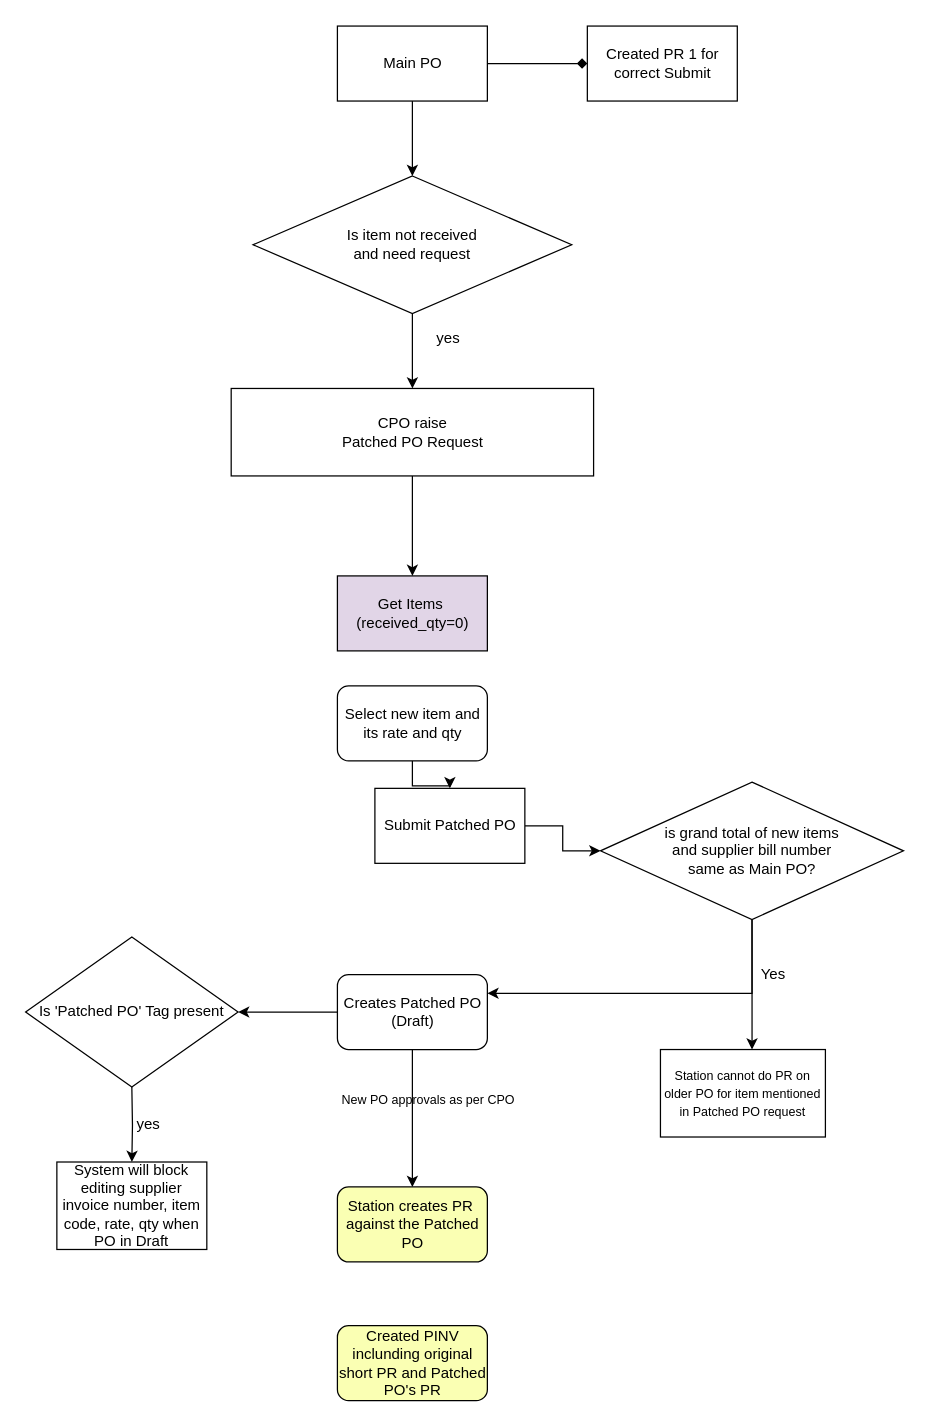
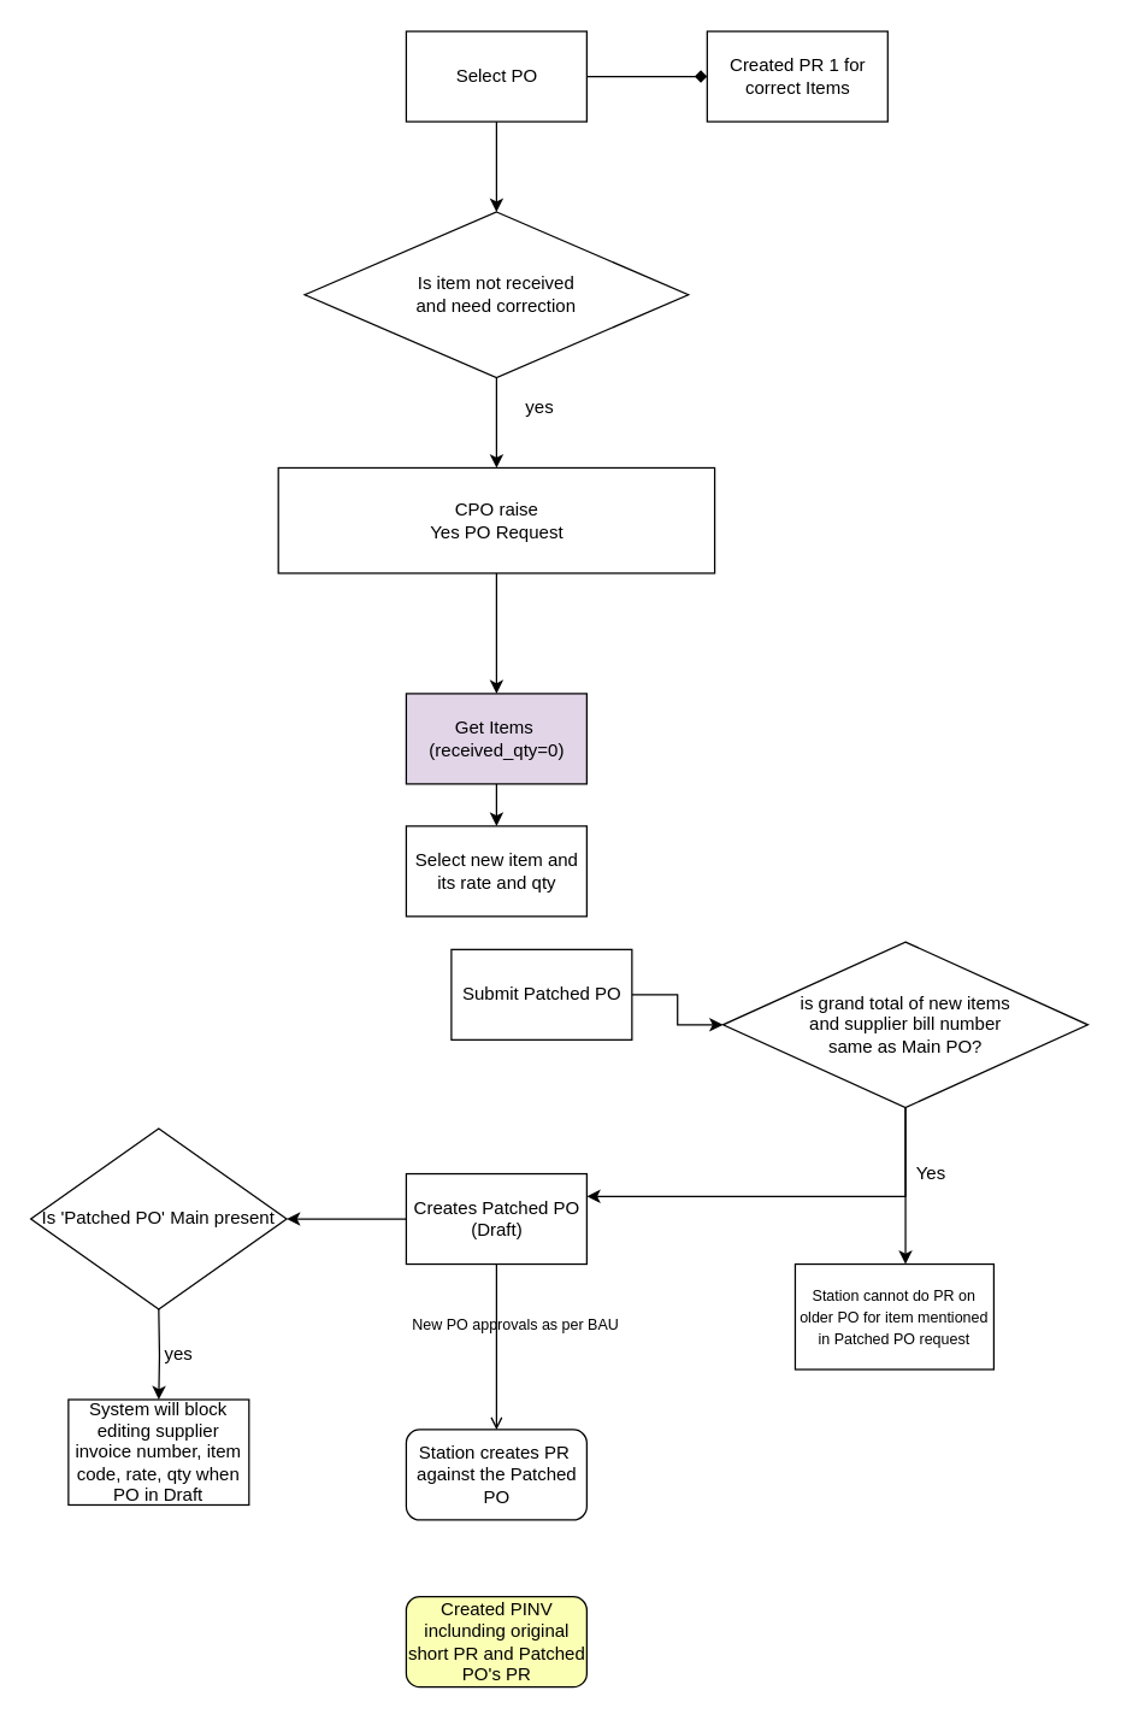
  <mxCell id="0" />
  <mxCell id="1" parent="0" />
  <mxCell id="2" style="edgeStyle=orthogonalEdgeStyle;rounded=0;orthogonalLoop=1;jettySize=auto;html=1;exitX=0.5;exitY=1;exitDx=0;exitDy=0;" parent="1" edge="1"><mxGeometry relative="1" as="geometry"><mxPoint x="678" y="630" as="sourcePoint" /><mxPoint x="678" y="630" as="targetPoint" /></mxGeometry></mxCell>
  <mxCell id="3" value="" style="edgeStyle=orthogonalEdgeStyle;rounded=0;orthogonalLoop=1;jettySize=auto;html=1;" edge="1" parent="1" source="4" target="16"><mxGeometry relative="1" as="geometry" /></mxCell>
  <mxCell id="4" value="Submit Patched PO&lt;br&gt;" style="whiteSpace=wrap;html=1;rounded=0;" parent="1" vertex="1"><mxGeometry x="299.5" y="630" width="120" height="60" as="geometry" /></mxCell>
  <mxCell id="5" value="" style="edgeStyle=orthogonalEdgeStyle;rounded=0;orthogonalLoop=1;jettySize=auto;html=1;" edge="1" parent="1" source="6" target="9"><mxGeometry relative="1" as="geometry" /></mxCell>
- <mxCell id="6" value="&lt;span&gt;CPO raise &lt;br&gt;Patched PO Request&lt;/span&gt;" style="whiteSpace=wrap;html=1;rounded=0;" parent="1" vertex="1"><mxGeometry x="184.5" y="310" width="290" height="70" as="geometry" /></mxCell>
+ <mxCell id="6" value="&lt;span&gt;CPO raise &lt;br&gt;Yes PO Request&lt;/span&gt;" style="whiteSpace=wrap;html=1;rounded=0;" parent="1" vertex="1"><mxGeometry x="184.5" y="310" width="290" height="70" as="geometry" /></mxCell>
  <mxCell id="7" value="&lt;span style=&quot;color: rgba(0 , 0 , 0 , 0) ; font-family: monospace ; font-size: 0px&quot;&gt;C&lt;/span&gt;" style="text;html=1;align=center;verticalAlign=middle;resizable=0;points=[];autosize=1;strokeColor=none;fillColor=none;" parent="1" vertex="1"><mxGeometry x="401" y="448" width="20" height="20" as="geometry" /></mxCell>
+ <mxCell id="8" value="" style="edgeStyle=orthogonalEdgeStyle;rounded=0;orthogonalLoop=1;jettySize=auto;html=1;" edge="1" parent="1" source="9" target="13"><mxGeometry relative="1" as="geometry" /></mxCell>
  <mxCell id="9" value="&amp;nbsp;Get Items&amp;nbsp;&amp;nbsp;&lt;br&gt;(received_qty=0)" style="whiteSpace=wrap;html=1;rounded=0;fillColor=#e1d5e7;" parent="1" vertex="1"><mxGeometry x="269.5" y="460" width="120" height="60" as="geometry" /></mxCell>
  <mxCell id="10" value="" style="edgeStyle=orthogonalEdgeStyle;rounded=0;orthogonalLoop=1;jettySize=auto;html=1;" edge="1" parent="1" source="11" target="6"><mxGeometry relative="1" as="geometry" /></mxCell>
- <mxCell id="11" value="Is item not received &lt;br&gt;and need request&lt;br&gt;" style="rhombus;whiteSpace=wrap;html=1;" parent="1" vertex="1"><mxGeometry x="202" y="140" width="255" height="110" as="geometry" /></mxCell>
- <mxCell id="12" value="" style="edgeStyle=orthogonalEdgeStyle;rounded=0;orthogonalLoop=1;jettySize=auto;html=1;" edge="1" parent="1" source="13" target="4"><mxGeometry relative="1" as="geometry" /></mxCell>
- <mxCell id="13" value="Select new item and its rate and qty" style="rounded=1;whiteSpace=wrap;html=1;" parent="1" vertex="1"><mxGeometry x="269.5" y="548" width="120" height="60" as="geometry" /></mxCell>
+ <mxCell id="11" value="Is item not received &lt;br&gt;and need correction&lt;br&gt;" style="rhombus;whiteSpace=wrap;html=1;" parent="1" vertex="1"><mxGeometry x="202" y="140" width="255" height="110" as="geometry" /></mxCell>
+ <mxCell id="13" value="Select new item and its rate and qty" style="whiteSpace=wrap;html=1;rounded=0;" parent="1" vertex="1"><mxGeometry x="269.5" y="548" width="120" height="60" as="geometry" /></mxCell>
  <mxCell id="14" value="" style="edgeStyle=orthogonalEdgeStyle;rounded=0;orthogonalLoop=1;jettySize=auto;html=1;entryX=1;entryY=0.25;entryDx=0;entryDy=0;exitX=0.5;exitY=1;exitDx=0;exitDy=0;" edge="1" parent="1" source="16" target="19"><mxGeometry relative="1" as="geometry"><mxPoint x="601" y="740" as="sourcePoint" /><mxPoint x="601.3" y="829" as="targetPoint" /><Array as="points"><mxPoint x="601" y="794" /></Array></mxGeometry></mxCell>
  <mxCell id="15" value="" style="edgeStyle=orthogonalEdgeStyle;rounded=0;orthogonalLoop=1;jettySize=auto;html=1;" edge="1" parent="1" source="16" target="27"><mxGeometry relative="1" as="geometry"><Array as="points"><mxPoint x="601" y="810" /><mxPoint x="601" y="810" /></Array></mxGeometry></mxCell>
  <mxCell id="16" value="is grand total of new items&lt;br&gt;&amp;nbsp;and supplier bill number&amp;nbsp;&lt;br&gt;same as Main PO?" style="rhombus;whiteSpace=wrap;html=1;" parent="1" vertex="1"><mxGeometry x="480" y="625" width="242.5" height="110" as="geometry" /></mxCell>
  <mxCell id="17" value="" style="edgeStyle=orthogonalEdgeStyle;rounded=0;orthogonalLoop=1;jettySize=auto;html=1;" edge="1" parent="1" source="19"><mxGeometry relative="1" as="geometry"><mxPoint x="190" y="809" as="targetPoint" /></mxGeometry></mxCell>
- <mxCell id="18" value="" style="edgeStyle=orthogonalEdgeStyle;rounded=0;orthogonalLoop=1;jettySize=auto;html=1;" edge="1" parent="1" source="19" target="20"><mxGeometry relative="1" as="geometry" /></mxCell>
- <mxCell id="19" value="Creates Patched PO (Draft)" style="rounded=1;whiteSpace=wrap;html=1;" parent="1" vertex="1"><mxGeometry x="269.5" y="779" width="120" height="60" as="geometry" /></mxCell>
- <mxCell id="20" value="Station creates PR&amp;nbsp; against the Patched PO" style="rounded=1;whiteSpace=wrap;html=1;fillColor=#faffb3;" parent="1" vertex="1"><mxGeometry x="269.5" y="949" width="120" height="60" as="geometry" /></mxCell>
+ <mxCell id="18" value="" style="edgeStyle=orthogonalEdgeStyle;rounded=0;orthogonalLoop=1;jettySize=auto;html=1;endArrow=open;" edge="1" parent="1" source="19" target="20"><mxGeometry relative="1" as="geometry" /></mxCell>
+ <mxCell id="19" value="Creates Patched PO (Draft)" style="whiteSpace=wrap;html=1;rounded=0;" parent="1" vertex="1"><mxGeometry x="269.5" y="779" width="120" height="60" as="geometry" /></mxCell>
+ <mxCell id="20" value="Station creates PR&amp;nbsp; against the Patched PO" style="rounded=1;whiteSpace=wrap;html=1;" parent="1" vertex="1"><mxGeometry x="269.5" y="949" width="120" height="60" as="geometry" /></mxCell>
  <mxCell id="21" value="Created PINV inclunding original short PR and Patched PO's PR" style="rounded=1;whiteSpace=wrap;html=1;fillColor=#FAFFB3;" parent="1" vertex="1"><mxGeometry x="269.5" y="1060" width="120" height="60" as="geometry" /></mxCell>
  <mxCell id="22" value="Yes" style="text;html=1;align=center;verticalAlign=middle;resizable=0;points=[];autosize=1;strokeColor=none;fillColor=none;" vertex="1" parent="1"><mxGeometry x="598" y="769" width="40" height="20" as="geometry" /></mxCell>
  <mxCell id="23" value="System will block editing supplier invoice number, item code, rate, qty when PO in Draft" style="rounded=0;whiteSpace=wrap;html=1;" vertex="1" parent="1"><mxGeometry x="45" y="929" width="120" height="70" as="geometry" /></mxCell>
  <mxCell id="24" value="" style="edgeStyle=orthogonalEdgeStyle;rounded=0;orthogonalLoop=1;jettySize=auto;html=1;" edge="1" parent="1" target="23"><mxGeometry relative="1" as="geometry"><mxPoint x="105" y="869" as="sourcePoint" /></mxGeometry></mxCell>
- <mxCell id="25" value="Is 'Patched PO' Tag present" style="rhombus;whiteSpace=wrap;html=1;" vertex="1" parent="1"><mxGeometry x="20" y="749" width="170" height="120" as="geometry" /></mxCell>
+ <mxCell id="25" value="Is 'Patched PO' Main present" style="rhombus;whiteSpace=wrap;html=1;" vertex="1" parent="1"><mxGeometry x="20" y="749" width="170" height="120" as="geometry" /></mxCell>
  <mxCell id="26" value="yes" style="text;html=1;align=center;verticalAlign=middle;resizable=0;points=[];autosize=1;strokeColor=none;fillColor=none;" vertex="1" parent="1"><mxGeometry x="103" y="889" width="30" height="20" as="geometry" /></mxCell>
  <mxCell id="27" value="&lt;span style=&quot;font-family: &amp;#34;arial&amp;#34; ; font-size: 10px&quot;&gt;Station cannot do PR on older PO for item mentioned in Patched PO request&lt;/span&gt;" style="rounded=0;whiteSpace=wrap;html=1;" vertex="1" parent="1"><mxGeometry x="528" y="839" width="132" height="70" as="geometry" /></mxCell>
  <mxCell id="28" value="" style="edgeStyle=orthogonalEdgeStyle;rounded=0;orthogonalLoop=1;jettySize=auto;html=1;" edge="1" parent="1" source="30" target="11"><mxGeometry relative="1" as="geometry" /></mxCell>
  <mxCell id="29" value="" style="edgeStyle=orthogonalEdgeStyle;rounded=0;orthogonalLoop=1;jettySize=auto;html=1;endArrow=diamond;" edge="1" parent="1" source="30" target="32"><mxGeometry relative="1" as="geometry" /></mxCell>
- <mxCell id="30" value="Main PO" style="whiteSpace=wrap;html=1;" vertex="1" parent="1"><mxGeometry x="269.5" y="20" width="120" height="60" as="geometry" /></mxCell>
+ <mxCell id="30" value="Select PO" style="whiteSpace=wrap;html=1;" vertex="1" parent="1"><mxGeometry x="269.5" y="20" width="120" height="60" as="geometry" /></mxCell>
  <mxCell id="31" value="yes" style="text;html=1;align=center;verticalAlign=middle;resizable=0;points=[];autosize=1;strokeColor=none;fillColor=none;" vertex="1" parent="1"><mxGeometry x="343" y="260" width="30" height="20" as="geometry" /></mxCell>
- <mxCell id="32" value="Created PR 1 for correct Submit" style="whiteSpace=wrap;html=1;" vertex="1" parent="1"><mxGeometry x="469.5" y="20" width="120" height="60" as="geometry" /></mxCell>
+ <mxCell id="32" value="Created PR 1 for correct Items" style="whiteSpace=wrap;html=1;" vertex="1" parent="1"><mxGeometry x="469.5" y="20" width="120" height="60" as="geometry" /></mxCell>
  <mxCell id="33" value="&lt;span style=&quot;color: rgba(0 , 0 , 0 , 0) ; font-family: monospace ; font-size: 0px&quot;&gt;%3CmxGraphModel%3E%3Croot%3E%3CmxCell%20id%3D%220%22%2F%3E%3CmxCell%20id%3D%221%22%20parent%3D%220%22%2F%3E%3CmxCell%20id%3D%222%22%20value%3D%22%26lt%3Bspan%20style%3D%26quot%3Bfont-family%3A%20%26amp%3B%2334%3Barial%26amp%3B%2334%3B%20%3B%20font-size%3A%2010px%26quot%3B%26gt%3BNew%20PO%20approvals%20will%20be%20as%20per%20BAU%26lt%3B%2Fspan%26gt%3B%22%20style%3D%22text%3Bhtml%3D1%3Balign%3Dcenter%3BverticalAlign%3Dmiddle%3Bresizable%3D0%3Bpoints%3D%5B%5D%3Bautosize%3D1%3BstrokeColor%3Dnone%3BfillColor%3Dnone%3B%22%20vertex%3D%221%22%20parent%3D%221%22%3E%3CmxGeometry%20x%3D%22324%22%20y%3D%22579%22%20width%3D%22180%22%20height%3D%2220%22%20as%3D%22geometry%22%2F%3E%3C%2FmxCell%3E%3C%2Froot%3E%3C%2FmxGraphModel%3E&lt;/span&gt;" style="text;html=1;align=center;verticalAlign=middle;resizable=0;points=[];autosize=1;strokeColor=none;fillColor=none;" vertex="1" parent="1"><mxGeometry x="338" y="890" width="20" height="20" as="geometry" /></mxCell>
- <mxCell id="34" value="&lt;span style=&quot;font-family: &amp;#34;arial&amp;#34; ; font-size: 10px&quot;&gt;New PO approvals as per CPO&lt;/span&gt;" style="text;html=1;align=center;verticalAlign=middle;resizable=0;points=[];autosize=1;strokeColor=none;fillColor=none;" vertex="1" parent="1"><mxGeometry x="267" y="869" width="150" height="20" as="geometry" /></mxCell>
+ <mxCell id="34" value="&lt;span style=&quot;font-family: &amp;#34;arial&amp;#34; ; font-size: 10px&quot;&gt;New PO approvals as per BAU&lt;/span&gt;" style="text;html=1;align=center;verticalAlign=middle;resizable=0;points=[];autosize=1;strokeColor=none;fillColor=none;" vertex="1" parent="1"><mxGeometry x="267" y="869" width="150" height="20" as="geometry" /></mxCell>
